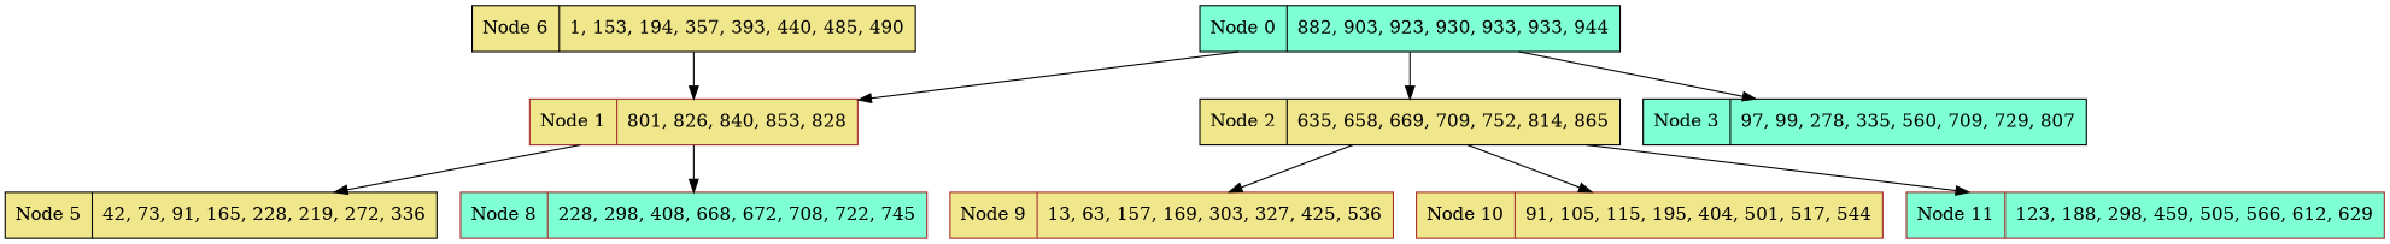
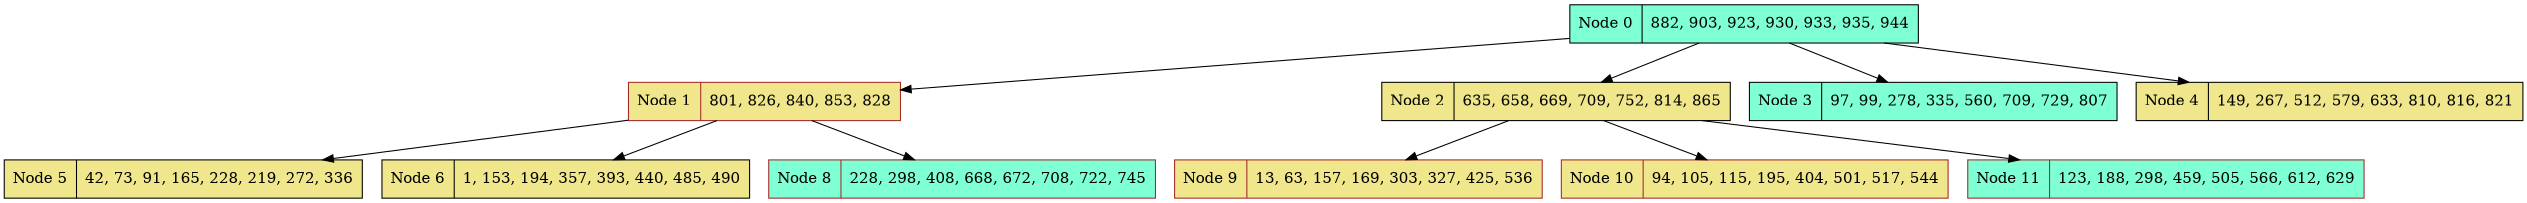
  digraph {
    node [color=black fillcolor=khaki shape=record style=filled]
-   n1 [fillcolor=aquamarine label="Node 0 | 882, 903, 923, 930, 933, 933, 944 "]
+   n1 [fillcolor=aquamarine label="Node 0 | 882, 903, 923, 930, 933, 935, 944 "]
    n2 [color=brown label="Node 1 | 801, 826, 840, 853, 828 "]
    n3 [label="Node 2 | 635, 658, 669, 709, 752, 814, 865 "]
    n4 [fillcolor=aquamarine label="Node 3 | 97, 99, 278, 335, 560, 709, 729, 807 "]
+   n5 [label="Node 4 | 149, 267, 512, 579, 633, 810, 816, 821 "]
    n6 [label="Node 5 | 42, 73, 91, 165, 228, 219, 272, 336 "]
    n7 [label="Node 6 | 1, 153, 194, 357, 393, 440, 485, 490 "]
    n8 [color=brown fillcolor=aquamarine label="Node 8 | 228, 298, 408, 668, 672, 708, 722, 745 "]
    n9 [color=brown label="Node 9 | 13, 63, 157, 169, 303, 327, 425, 536 "]
-   n10 [color=brown label="Node 10 | 91, 105, 115, 195, 404, 501, 517, 544 "]
+   n10 [color=brown label="Node 10 | 94, 105, 115, 195, 404, 501, 517, 544 "]
    n11 [color=brown fillcolor=aquamarine label="Node 11 | 123, 188, 298, 459, 505, 566, 612, 629 "]
    n1 -> n2
    n1 -> n3
    n1 -> n4
+   n1 -> n5
    n2 -> n6
-   n7 -> n2
+   n2 -> n7
    n2 -> n8
    n3 -> n9
    n3 -> n10
    n3 -> n11
  }
